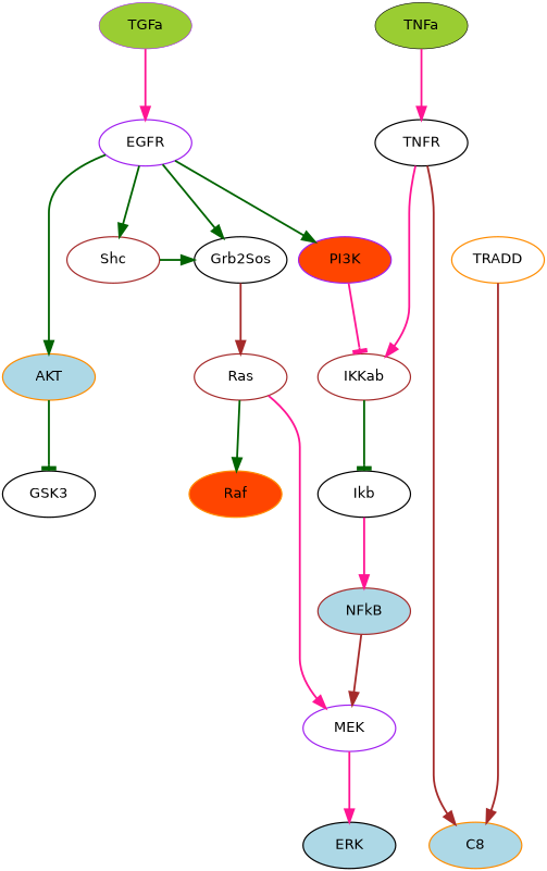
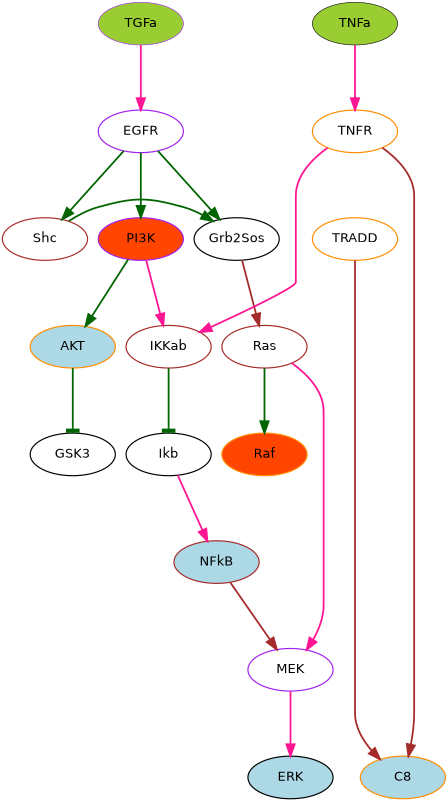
  digraph {
    bgcolor=white
    fontcolor=black
    rank=same
    rankdir=TB
    splines=TRUE
    node [color=black fillcolor=white fixedsize=FALSE fontcolor=black fontname=Helvetica fontsize=22 shape=ellipse style="filled, bold"]
    edge [arrowhead=normal arrowsize=2 arrowtail=none color=darkgreen dir=forward fontcolor=black fontsize=14 headport=center labelfontsize=11 minlen=3 penwidth=3 style=solid weight=1]
    n1 [color=brown height=1 label=Ras width=2]
    n2 [color=darkorange fillcolor=lightblue height=1 label=AKT width=2]
    n3 [color=brown height=1 label=IKKab width=2]
    n4 [color=purple fillcolor=olivedrab3 height=1 label=TGFa style=filled width=2]
    n5 [fillcolor=olivedrab3 height=1 label=TNFa style=filled width=2]
    n6 [color=brown height=1 label=Shc width=2]
    n7 [height=1 label=Grb2Sos width=2]
    n8 [color=purple fillcolor=orangered height=1 label=PI3K width=2]
    n9 [color=darkorange height=1 label=TRADD width=2]
    n10 [color=purple height=1 label=EGFR width=2]
-   n11 [height=1 label=TNFR width=2]
+   n11 [color=darkorange height=1 label=TNFR width=2]
    n12 [fillcolor=lightblue height=1 label=ERK width=2]
    n13 [color=darkorange fillcolor=lightblue height=1 label=C8 width=2]
    n14 [color=darkorange fillcolor=orangered height=1 label=Raf width=2]
    n15 [color=purple height=1 label=MEK width=2]
    n16 [height=1 label=GSK3 width=2]
    n17 [height=1 label=Ikb width=2]
    n18 [color=brown fillcolor=lightblue height=1 label=NFkB width=2]
    subgraph sub_1 {
      n1
      n2
      n3
    }
    subgraph sub_2 {
      rank=source
      n4
      n5
    }
    subgraph sub_3 {
      n6
      n7
      n8
      n9
    }
    subgraph sub_4 {
      n10
      n11
    }
    subgraph sub_5 {
      rank=sink
      n12
      n13
    }
    n1 -> n14
    n1 -> n15 [color=deeppink]
    n2 -> n16 [arrowhead=tee]
    n3 -> n17 [arrowhead=tee]
    n4 -> n10 [color=deeppink]
    n5 -> n11 [color=deeppink]
    n6 -> n7
    n7 -> n1 [color=brown]
-   n10 -> n2
-   n8 -> n3 [arrowhead=tee color=deeppink]
+   n8 -> n2
+   n8 -> n3 [color=deeppink]
    n9 -> n13 [color=brown]
    n10 -> n6
    n10 -> n7
    n10 -> n8
    n11 -> n3 [color=deeppink]
    n11 -> n13 [color=brown]
    n15 -> n12 [color=deeppink]
    n17 -> n18 [color=deeppink]
    n18 -> n15 [color=brown]
  }
